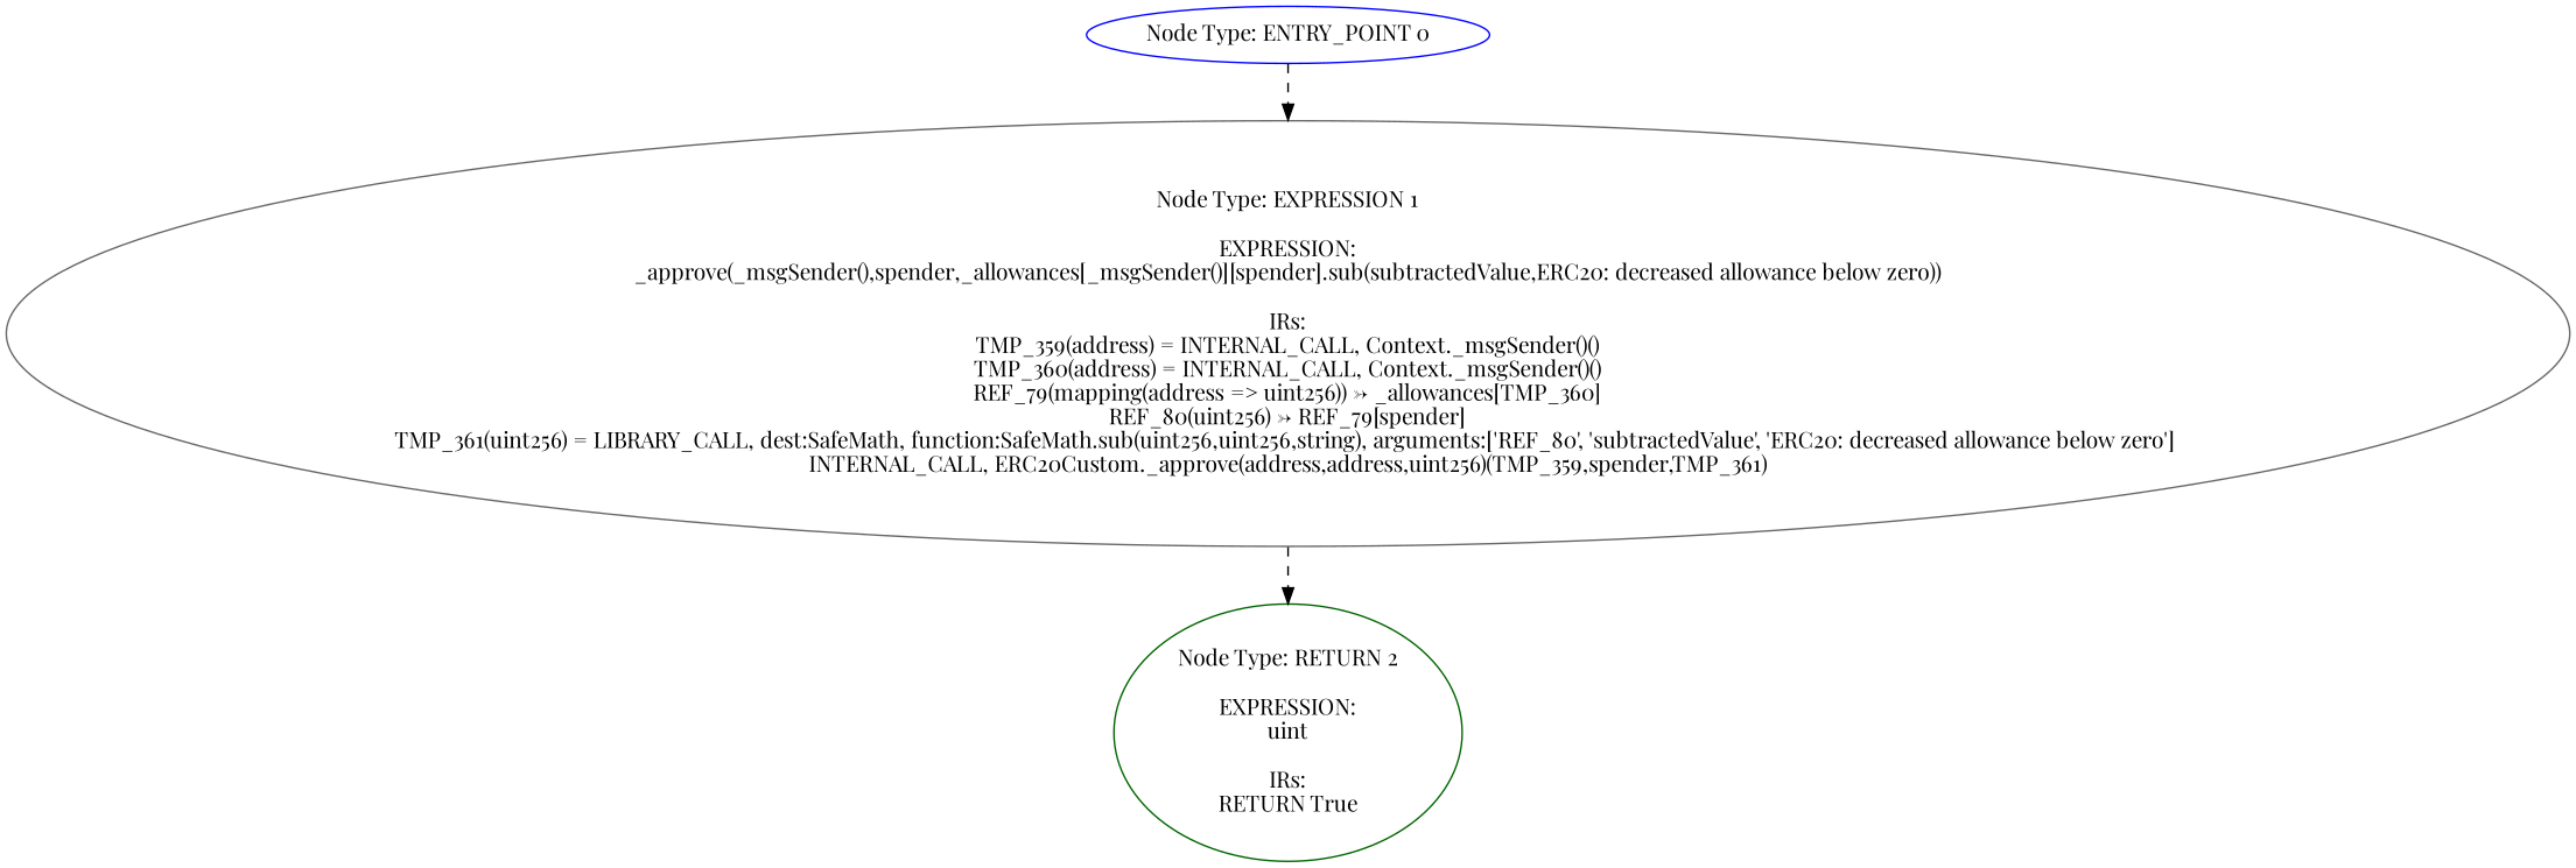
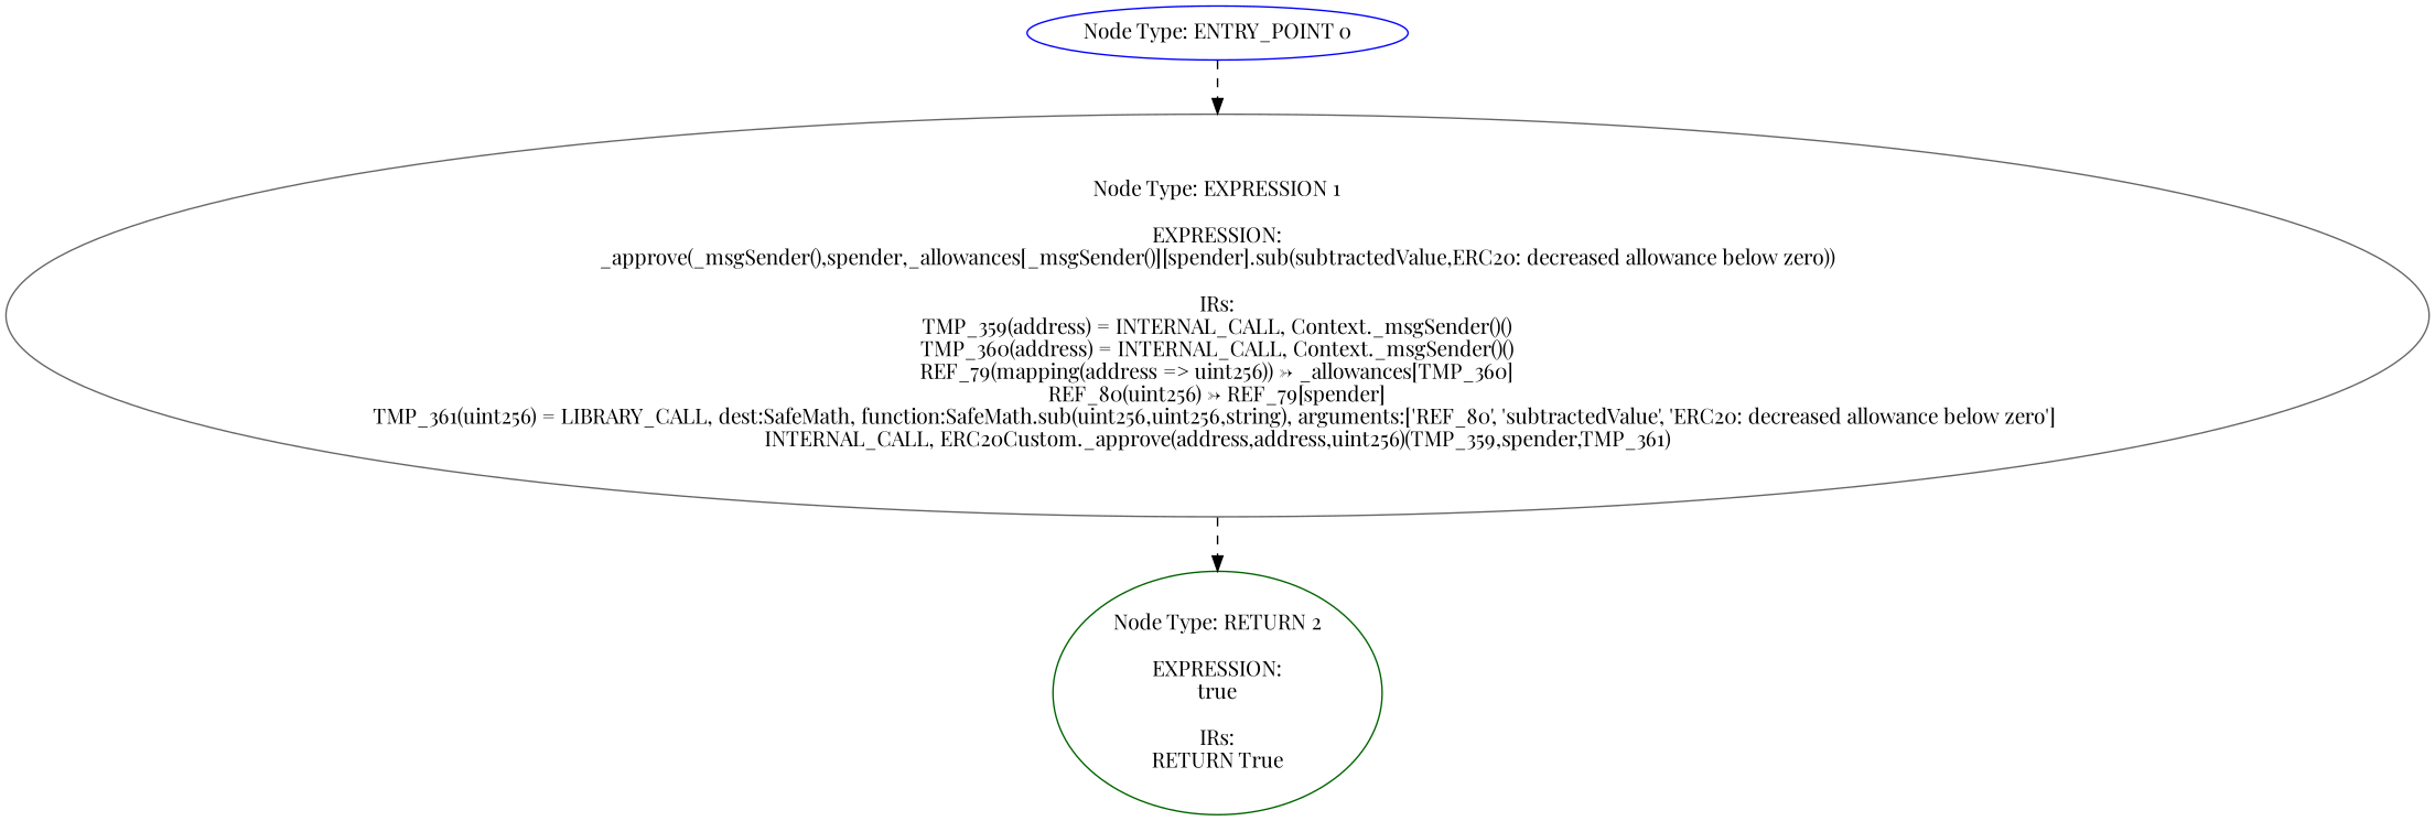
  digraph {
    fontname="Playfair Display"
    node [fontname="Playfair Display"]
    edge [style=dashed fontname="Playfair Display"]
    n1 [label="Node Type: ENTRY_POINT 0\n" color=blue]
    n2 [label="Node Type: EXPRESSION 1\n\nEXPRESSION:\n_approve(_msgSender(),spender,_allowances[_msgSender()][spender].sub(subtractedValue,ERC20: decreased allowance below zero))\n\nIRs:\nTMP_359(address) = INTERNAL_CALL, Context._msgSender()()\nTMP_360(address) = INTERNAL_CALL, Context._msgSender()()\nREF_79(mapping(address => uint256)) -> _allowances[TMP_360]\nREF_80(uint256) -> REF_79[spender]\nTMP_361(uint256) = LIBRARY_CALL, dest:SafeMath, function:SafeMath.sub(uint256,uint256,string), arguments:['REF_80', 'subtractedValue', 'ERC20: decreased allowance below zero'] \nINTERNAL_CALL, ERC20Custom._approve(address,address,uint256)(TMP_359,spender,TMP_361)" color=gray40]
-   n3 [label="Node Type: RETURN 2\n\nEXPRESSION:\nuint\n\nIRs:\nRETURN True" color=darkgreen]
+   n3 [label="Node Type: RETURN 2\n\nEXPRESSION:\ntrue\n\nIRs:\nRETURN True" color=darkgreen]
    n1 -> n2
    n2 -> n3
  }
